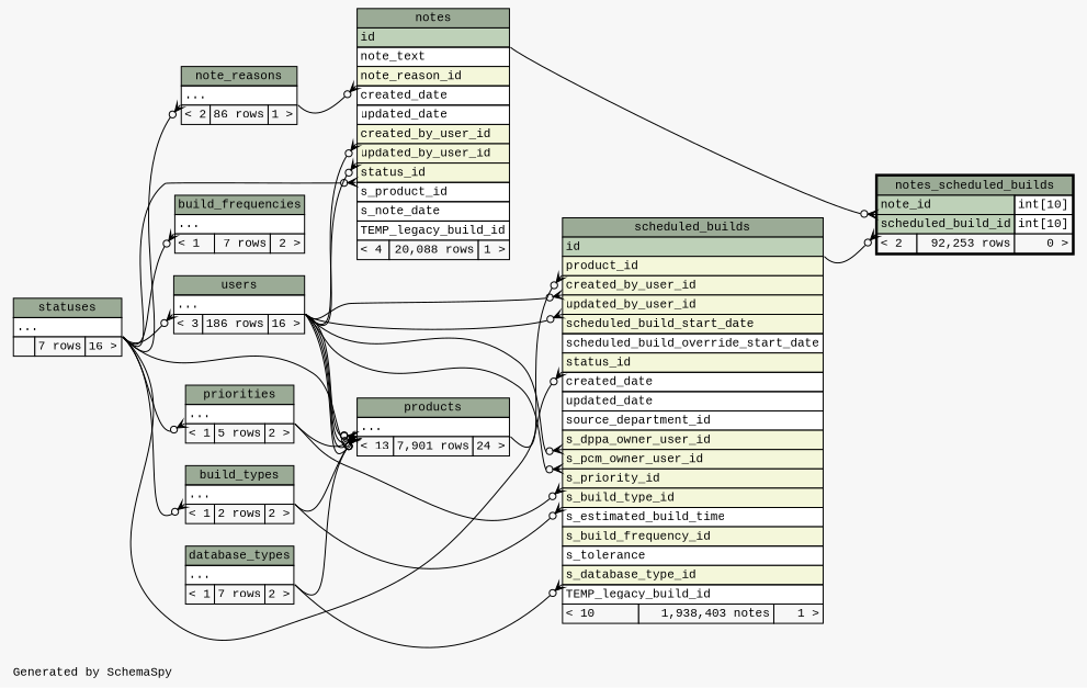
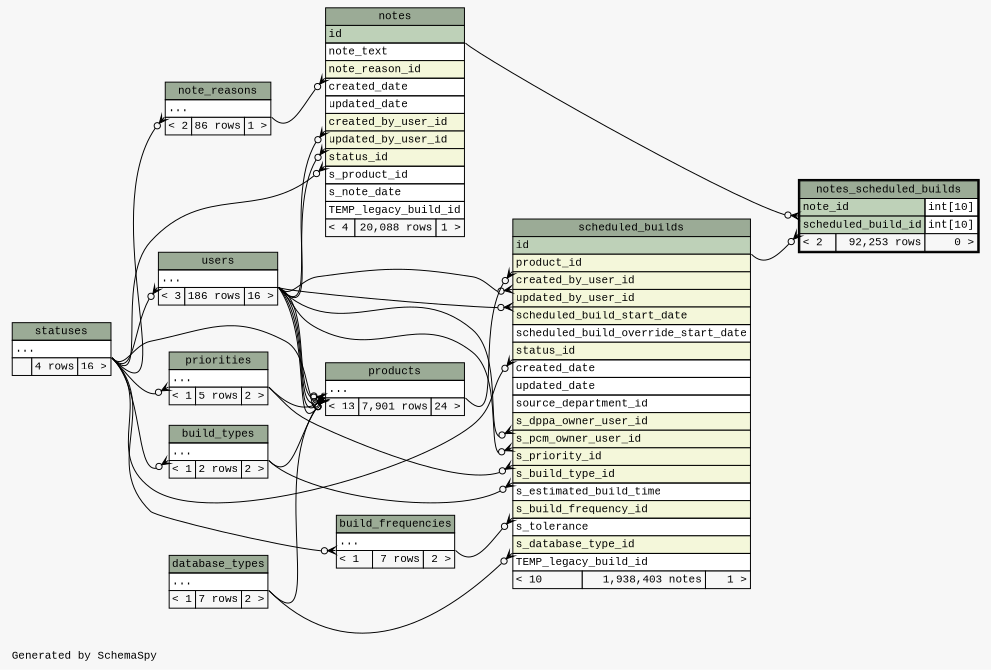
  digraph {
    bgcolor="#f7f7f7"
    fontname="Liberation Mono"
    fontsize=11
    label="\nGenerated by SchemaSpy"
    labeljust=l
    nodesep=0.18
    rankdir=RL
    ranksep=0.46
    node [fontname="Liberation Mono" fontsize=11 shape=plaintext]
    edge [arrowhead=none arrowsize=0.8 arrowtail=crowodot dir=back fontname="Liberation Mono" headport="elipses:se" tailport="elipses:sw"]
    n1 [label=<     <TABLE BORDER="0" CELLBORDER="1" CELLSPACING="0" BGCOLOR="#ffffff">       <TR><TD COLSPAN="3" BGCOLOR="#9bab96" ALIGN="CENTER">build_frequencies</TD></TR>       <TR><TD PORT="elipses" COLSPAN="3" ALIGN="LEFT">...</TD></TR>       <TR><TD ALIGN="LEFT" BGCOLOR="#f7f7f7">&lt; 1</TD><TD ALIGN="RIGHT" BGCOLOR="#f7f7f7">7 rows</TD><TD ALIGN="RIGHT" BGCOLOR="#f7f7f7">2 &gt;</TD></TR>     </TABLE>>]
-   n2 [label=<     <TABLE BORDER="0" CELLBORDER="1" CELLSPACING="0" BGCOLOR="#ffffff">       <TR><TD COLSPAN="3" BGCOLOR="#9bab96" ALIGN="CENTER">statuses</TD></TR>       <TR><TD PORT="elipses" COLSPAN="3" ALIGN="LEFT">...</TD></TR>       <TR><TD ALIGN="LEFT" BGCOLOR="#f7f7f7">  </TD><TD ALIGN="RIGHT" BGCOLOR="#f7f7f7">7 rows</TD><TD ALIGN="RIGHT" BGCOLOR="#f7f7f7">16 &gt;</TD></TR>     </TABLE>>]
+   n2 [label=<     <TABLE BORDER="0" CELLBORDER="1" CELLSPACING="0" BGCOLOR="#ffffff">       <TR><TD COLSPAN="3" BGCOLOR="#9bab96" ALIGN="CENTER">statuses</TD></TR>       <TR><TD PORT="elipses" COLSPAN="3" ALIGN="LEFT">...</TD></TR>       <TR><TD ALIGN="LEFT" BGCOLOR="#f7f7f7">  </TD><TD ALIGN="RIGHT" BGCOLOR="#f7f7f7">4 rows</TD><TD ALIGN="RIGHT" BGCOLOR="#f7f7f7">16 &gt;</TD></TR>     </TABLE>>]
    n3 [label=<     <TABLE BORDER="0" CELLBORDER="1" CELLSPACING="0" BGCOLOR="#ffffff">       <TR><TD COLSPAN="3" BGCOLOR="#9bab96" ALIGN="CENTER">build_types</TD></TR>       <TR><TD PORT="elipses" COLSPAN="3" ALIGN="LEFT">...</TD></TR>       <TR><TD ALIGN="LEFT" BGCOLOR="#f7f7f7">&lt; 1</TD><TD ALIGN="RIGHT" BGCOLOR="#f7f7f7">2 rows</TD><TD ALIGN="RIGHT" BGCOLOR="#f7f7f7">2 &gt;</TD></TR>     </TABLE>>]
    n4 [label=<     <TABLE BORDER="0" CELLBORDER="1" CELLSPACING="0" BGCOLOR="#ffffff">       <TR><TD COLSPAN="3" BGCOLOR="#9bab96" ALIGN="CENTER">database_types</TD></TR>       <TR><TD PORT="elipses" COLSPAN="3" ALIGN="LEFT">...</TD></TR>       <TR><TD ALIGN="LEFT" BGCOLOR="#f7f7f7">&lt; 1</TD><TD ALIGN="RIGHT" BGCOLOR="#f7f7f7">7 rows</TD><TD ALIGN="RIGHT" BGCOLOR="#f7f7f7">2 &gt;</TD></TR>     </TABLE>>]
    n5 [label=<     <TABLE BORDER="0" CELLBORDER="1" CELLSPACING="0" BGCOLOR="#ffffff">       <TR><TD COLSPAN="3" BGCOLOR="#9bab96" ALIGN="CENTER">note_reasons</TD></TR>       <TR><TD PORT="elipses" COLSPAN="3" ALIGN="LEFT">...</TD></TR>       <TR><TD ALIGN="LEFT" BGCOLOR="#f7f7f7">&lt; 2</TD><TD ALIGN="RIGHT" BGCOLOR="#f7f7f7">86 rows</TD><TD ALIGN="RIGHT" BGCOLOR="#f7f7f7">1 &gt;</TD></TR>     </TABLE>>]
    n6 [label=<     <TABLE BORDER="0" CELLBORDER="1" CELLSPACING="0" BGCOLOR="#ffffff">       <TR><TD COLSPAN="3" BGCOLOR="#9bab96" ALIGN="CENTER">notes</TD></TR>       <TR><TD PORT="id" COLSPAN="3" BGCOLOR="#bed1b8" ALIGN="LEFT">id</TD></TR>       <TR><TD PORT="note_text" COLSPAN="3" ALIGN="LEFT">note_text</TD></TR>       <TR><TD PORT="note_reason_id" COLSPAN="3" BGCOLOR="#f4f7da" ALIGN="LEFT">note_reason_id</TD></TR>       <TR><TD PORT="created_date" COLSPAN="3" ALIGN="LEFT">created_date</TD></TR>       <TR><TD PORT="updated_date" COLSPAN="3" ALIGN="LEFT">updated_date</TD></TR>       <TR><TD PORT="created_by_user_id" COLSPAN="3" BGCOLOR="#f4f7da" ALIGN="LEFT">created_by_user_id</TD></TR>       <TR><TD PORT="updated_by_user_id" COLSPAN="3" BGCOLOR="#f4f7da" ALIGN="LEFT">updated_by_user_id</TD></TR>       <TR><TD PORT="status_id" COLSPAN="3" BGCOLOR="#f4f7da" ALIGN="LEFT">status_id</TD></TR>       <TR><TD PORT="s_product_id" COLSPAN="3" ALIGN="LEFT">s_product_id</TD></TR>       <TR><TD PORT="s_note_date" COLSPAN="3" ALIGN="LEFT">s_note_date</TD></TR>       <TR><TD PORT="TEMP_legacy_build_id" COLSPAN="3" ALIGN="LEFT">TEMP_legacy_build_id</TD></TR>       <TR><TD ALIGN="LEFT" BGCOLOR="#f7f7f7">&lt; 4</TD><TD ALIGN="RIGHT" BGCOLOR="#f7f7f7">20,088 rows</TD><TD ALIGN="RIGHT" BGCOLOR="#f7f7f7">1 &gt;</TD></TR>     </TABLE>>]
    n7 [label=<     <TABLE BORDER="0" CELLBORDER="1" CELLSPACING="0" BGCOLOR="#ffffff">       <TR><TD COLSPAN="3" BGCOLOR="#9bab96" ALIGN="CENTER">users</TD></TR>       <TR><TD PORT="elipses" COLSPAN="3" ALIGN="LEFT">...</TD></TR>       <TR><TD ALIGN="LEFT" BGCOLOR="#f7f7f7">&lt; 3</TD><TD ALIGN="RIGHT" BGCOLOR="#f7f7f7">186 rows</TD><TD ALIGN="RIGHT" BGCOLOR="#f7f7f7">16 &gt;</TD></TR>     </TABLE>>]
    n8 [label=<     <TABLE BORDER="2" CELLBORDER="1" CELLSPACING="0" BGCOLOR="#ffffff">       <TR><TD COLSPAN="3" BGCOLOR="#9bab96" ALIGN="CENTER">notes_scheduled_builds</TD></TR>       <TR><TD PORT="note_id" COLSPAN="2" BGCOLOR="#bed1b8" ALIGN="LEFT">note_id</TD><TD PORT="note_id.type" ALIGN="LEFT">int[10]</TD></TR>       <TR><TD PORT="scheduled_build_id" COLSPAN="2" BGCOLOR="#bed1b8" ALIGN="LEFT">scheduled_build_id</TD><TD PORT="scheduled_build_id.type" ALIGN="LEFT">int[10]</TD></TR>       <TR><TD ALIGN="LEFT" BGCOLOR="#f7f7f7">&lt; 2</TD><TD ALIGN="RIGHT" BGCOLOR="#f7f7f7">92,253 rows</TD><TD ALIGN="RIGHT" BGCOLOR="#f7f7f7">0 &gt;</TD></TR>     </TABLE>>]
    n9 [label=<     <TABLE BORDER="0" CELLBORDER="1" CELLSPACING="0" BGCOLOR="#ffffff">       <TR><TD COLSPAN="3" BGCOLOR="#9bab96" ALIGN="CENTER">scheduled_builds</TD></TR>       <TR><TD PORT="id" COLSPAN="3" BGCOLOR="#bed1b8" ALIGN="LEFT">id</TD></TR>       <TR><TD PORT="product_id" COLSPAN="3" BGCOLOR="#f4f7da" ALIGN="LEFT">product_id</TD></TR>       <TR><TD PORT="created_by_user_id" COLSPAN="3" BGCOLOR="#f4f7da" ALIGN="LEFT">created_by_user_id</TD></TR>       <TR><TD PORT="updated_by_user_id" COLSPAN="3" BGCOLOR="#f4f7da" ALIGN="LEFT">updated_by_user_id</TD></TR>       <TR><TD PORT="scheduled_build_start_date" COLSPAN="3" BGCOLOR="#f4f7da" ALIGN="LEFT">scheduled_build_start_date</TD></TR>       <TR><TD PORT="scheduled_build_override_start_date" COLSPAN="3" ALIGN="LEFT">scheduled_build_override_start_date</TD></TR>       <TR><TD PORT="status_id" COLSPAN="3" BGCOLOR="#f4f7da" ALIGN="LEFT">status_id</TD></TR>       <TR><TD PORT="created_date" COLSPAN="3" ALIGN="LEFT">created_date</TD></TR>       <TR><TD PORT="updated_date" COLSPAN="3" ALIGN="LEFT">updated_date</TD></TR>       <TR><TD PORT="source_department_id" COLSPAN="3" ALIGN="LEFT">source_department_id</TD></TR>       <TR><TD PORT="s_dppa_owner_user_id" COLSPAN="3" BGCOLOR="#f4f7da" ALIGN="LEFT">s_dppa_owner_user_id</TD></TR>       <TR><TD PORT="s_pcm_owner_user_id" COLSPAN="3" BGCOLOR="#f4f7da" ALIGN="LEFT">s_pcm_owner_user_id</TD></TR>       <TR><TD PORT="s_priority_id" COLSPAN="3" BGCOLOR="#f4f7da" ALIGN="LEFT">s_priority_id</TD></TR>       <TR><TD PORT="s_build_type_id" COLSPAN="3" BGCOLOR="#f4f7da" ALIGN="LEFT">s_build_type_id</TD></TR>       <TR><TD PORT="s_estimated_build_time" COLSPAN="3" ALIGN="LEFT">s_estimated_build_time</TD></TR>       <TR><TD PORT="s_build_frequency_id" COLSPAN="3" BGCOLOR="#f4f7da" ALIGN="LEFT">s_build_frequency_id</TD></TR>       <TR><TD PORT="s_tolerance" COLSPAN="3" ALIGN="LEFT">s_tolerance</TD></TR>       <TR><TD PORT="s_database_type_id" COLSPAN="3" BGCOLOR="#f4f7da" ALIGN="LEFT">s_database_type_id</TD></TR>       <TR><TD PORT="TEMP_legacy_build_id" COLSPAN="3" ALIGN="LEFT">TEMP_legacy_build_id</TD></TR>       <TR><TD ALIGN="LEFT" BGCOLOR="#f7f7f7">&lt; 10</TD><TD ALIGN="RIGHT" BGCOLOR="#f7f7f7">1,938,403 notes</TD><TD ALIGN="RIGHT" BGCOLOR="#f7f7f7">1 &gt;</TD></TR>     </TABLE>>]
    n10 [label=<     <TABLE BORDER="0" CELLBORDER="1" CELLSPACING="0" BGCOLOR="#ffffff">       <TR><TD COLSPAN="3" BGCOLOR="#9bab96" ALIGN="CENTER">priorities</TD></TR>       <TR><TD PORT="elipses" COLSPAN="3" ALIGN="LEFT">...</TD></TR>       <TR><TD ALIGN="LEFT" BGCOLOR="#f7f7f7">&lt; 1</TD><TD ALIGN="RIGHT" BGCOLOR="#f7f7f7">5 rows</TD><TD ALIGN="RIGHT" BGCOLOR="#f7f7f7">2 &gt;</TD></TR>     </TABLE>>]
    n11 [label=<     <TABLE BORDER="0" CELLBORDER="1" CELLSPACING="0" BGCOLOR="#ffffff">       <TR><TD COLSPAN="3" BGCOLOR="#9bab96" ALIGN="CENTER">products</TD></TR>       <TR><TD PORT="elipses" COLSPAN="3" ALIGN="LEFT">...</TD></TR>       <TR><TD ALIGN="LEFT" BGCOLOR="#f7f7f7">&lt; 13</TD><TD ALIGN="RIGHT" BGCOLOR="#f7f7f7">7,901 rows</TD><TD ALIGN="RIGHT" BGCOLOR="#f7f7f7">24 &gt;</TD></TR>     </TABLE>>]
    n1 -> n2
    n3 -> n2
    n5 -> n2
    n6 -> n2 [tailport="status_id:sw"]
    n6 -> n5 [tailport="note_reason_id:sw"]
    n6 -> n7 [tailport="created_by_user_id:sw"]
    n6 -> n7 [tailport="updated_by_user_id:sw"]
    n7 -> n2
    n8 -> n6 [headport="id:se" tailport="note_id:sw"]
    n8 -> n9 [headport="id:se" tailport="scheduled_build_id:sw"]
+   n9 -> n1 [tailport="s_build_frequency_id:sw"]
    n9 -> n2 [tailport="status_id:sw"]
    n9 -> n3 [tailport="s_build_type_id:sw"]
    n9 -> n4 [tailport="s_database_type_id:sw"]
    n9 -> n7 [tailport="created_by_user_id:sw"]
    n9 -> n7 [tailport="s_dppa_owner_user_id:sw"]
    n9 -> n7 [tailport="s_pcm_owner_user_id:sw"]
    n9 -> n7 [tailport="updated_by_user_id:sw"]
    n9 -> n10 [tailport="s_priority_id:sw"]
    n9 -> n11 [tailport="product_id:sw"]
    n10 -> n2
    n11 -> n2
    n11 -> n3
    n11 -> n4
    n11 -> n7
    n11 -> n7
    n11 -> n7
    n11 -> n7
    n11 -> n10
  }
